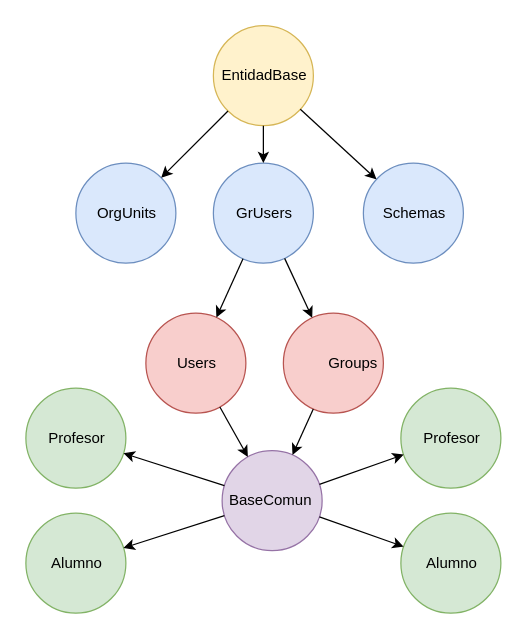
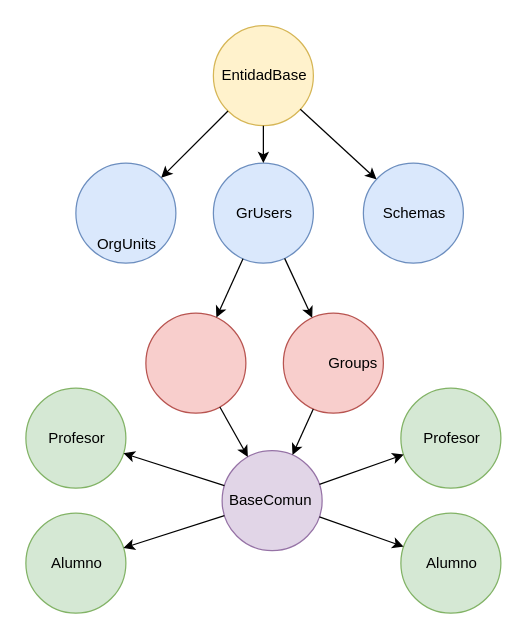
  <mxCell id="0" />
  <mxCell id="1" parent="0" />
  <mxCell id="2" value="" style="ellipse;whiteSpace=wrap;html=1;aspect=fixed;fillColor=#fff2cc;strokeColor=#d6b656;" vertex="1" parent="1"><mxGeometry x="170" y="20" width="80" height="80" as="geometry" /></mxCell>
  <mxCell id="3" value="EntidadBase" style="text;html=1;strokeColor=none;fillColor=none;align=center;verticalAlign=middle;whiteSpace=wrap;rounded=0;" vertex="1" parent="1"><mxGeometry x="191" y="50" width="40" height="20" as="geometry" /></mxCell>
  <mxCell id="4" value="" style="ellipse;whiteSpace=wrap;html=1;aspect=fixed;fillColor=#dae8fc;strokeColor=#6c8ebf;" vertex="1" parent="1"><mxGeometry x="60" y="130" width="80" height="80" as="geometry" /></mxCell>
- <mxCell id="5" value="OrgUnits" style="text;html=1;strokeColor=none;fillColor=none;align=center;verticalAlign=middle;whiteSpace=wrap;rounded=0;" vertex="1" parent="1"><mxGeometry x="81" y="160" width="40" height="20" as="geometry" /></mxCell>
+ <mxCell id="5" value="OrgUnits" style="text;html=1;strokeColor=none;fillColor=none;align=center;verticalAlign=middle;whiteSpace=wrap;rounded=0;" vertex="1" parent="1"><mxGeometry x="81" y="185" width="40" height="20" as="geometry" /></mxCell>
  <mxCell id="6" value="" style="ellipse;whiteSpace=wrap;html=1;aspect=fixed;fillColor=#dae8fc;strokeColor=#6c8ebf;" vertex="1" parent="1"><mxGeometry x="170" y="130" width="80" height="80" as="geometry" /></mxCell>
  <mxCell id="7" value="GrUsers" style="text;html=1;strokeColor=none;fillColor=none;align=center;verticalAlign=middle;whiteSpace=wrap;rounded=0;" vertex="1" parent="1"><mxGeometry x="191" y="160" width="40" height="20" as="geometry" /></mxCell>
  <mxCell id="8" value="" style="ellipse;whiteSpace=wrap;html=1;aspect=fixed;fillColor=#dae8fc;strokeColor=#6c8ebf;" vertex="1" parent="1"><mxGeometry x="290" y="130" width="80" height="80" as="geometry" /></mxCell>
  <mxCell id="9" value="Schemas" style="text;html=1;strokeColor=none;fillColor=none;align=center;verticalAlign=middle;whiteSpace=wrap;rounded=0;" vertex="1" parent="1"><mxGeometry x="311" y="160" width="40" height="20" as="geometry" /></mxCell>
  <mxCell id="10" value="" style="ellipse;whiteSpace=wrap;html=1;aspect=fixed;fillColor=#f8cecc;strokeColor=#b85450;" vertex="1" parent="1"><mxGeometry x="116" y="250" width="80" height="80" as="geometry" /></mxCell>
- <mxCell id="11" value="Users" style="text;html=1;strokeColor=none;fillColor=none;align=center;verticalAlign=middle;whiteSpace=wrap;rounded=0;" vertex="1" parent="1"><mxGeometry x="137" y="280" width="40" height="20" as="geometry" /></mxCell>
  <mxCell id="12" value="" style="ellipse;whiteSpace=wrap;html=1;aspect=fixed;fillColor=#f8cecc;strokeColor=#b85450;" vertex="1" parent="1"><mxGeometry x="226" y="250" width="80" height="80" as="geometry" /></mxCell>
  <mxCell id="13" value="Groups" style="text;html=1;strokeColor=none;fillColor=none;align=center;verticalAlign=middle;whiteSpace=wrap;rounded=0;" vertex="1" parent="1"><mxGeometry x="262" y="280" width="40" height="20" as="geometry" /></mxCell>
  <mxCell id="14" value="" style="endArrow=classic;html=1;" edge="1" parent="1" source="2" target="4"><mxGeometry width="50" height="50" relative="1" as="geometry"><mxPoint x="280" y="280" as="sourcePoint" /><mxPoint x="330" y="230" as="targetPoint" /></mxGeometry></mxCell>
  <mxCell id="15" value="" style="endArrow=classic;html=1;" edge="1" parent="1" source="2" target="6"><mxGeometry width="50" height="50" relative="1" as="geometry"><mxPoint x="191.716" y="98.284" as="sourcePoint" /><mxPoint x="138.284" y="151.716" as="targetPoint" /></mxGeometry></mxCell>
  <mxCell id="16" value="" style="endArrow=classic;html=1;" edge="1" parent="1" source="2" target="8"><mxGeometry width="50" height="50" relative="1" as="geometry"><mxPoint x="220" y="110" as="sourcePoint" /><mxPoint x="220" y="140" as="targetPoint" /></mxGeometry></mxCell>
  <mxCell id="17" value="" style="endArrow=classic;html=1;" edge="1" parent="1" source="6" target="10"><mxGeometry width="50" height="50" relative="1" as="geometry"><mxPoint x="191.716" y="98.284" as="sourcePoint" /><mxPoint x="138.284" y="151.716" as="targetPoint" /></mxGeometry></mxCell>
  <mxCell id="18" value="" style="endArrow=classic;html=1;" edge="1" parent="1" source="6" target="12"><mxGeometry width="50" height="50" relative="1" as="geometry"><mxPoint x="203.714" y="216.534" as="sourcePoint" /><mxPoint x="182.415" y="263.523" as="targetPoint" /></mxGeometry></mxCell>
  <mxCell id="19" value="" style="ellipse;whiteSpace=wrap;html=1;aspect=fixed;fillColor=#e1d5e7;strokeColor=#9673a6;" vertex="1" parent="1"><mxGeometry x="177" y="360" width="80" height="80" as="geometry" /></mxCell>
  <mxCell id="20" value="BaseComun" style="text;html=1;strokeColor=none;fillColor=none;align=center;verticalAlign=middle;whiteSpace=wrap;rounded=0;" vertex="1" parent="1"><mxGeometry x="196" y="390" width="40" height="20" as="geometry" /></mxCell>
  <mxCell id="21" value="" style="ellipse;whiteSpace=wrap;html=1;aspect=fixed;fillColor=#d5e8d4;strokeColor=#82b366;" vertex="1" parent="1"><mxGeometry x="20" y="410" width="80" height="80" as="geometry" /></mxCell>
  <mxCell id="22" value="Alumno" style="text;html=1;strokeColor=none;fillColor=none;align=center;verticalAlign=middle;whiteSpace=wrap;rounded=0;" vertex="1" parent="1"><mxGeometry x="41" y="440" width="40" height="20" as="geometry" /></mxCell>
  <mxCell id="23" value="" style="ellipse;whiteSpace=wrap;html=1;aspect=fixed;fillColor=#d5e8d4;strokeColor=#82b366;" vertex="1" parent="1"><mxGeometry x="20" y="310" width="80" height="80" as="geometry" /></mxCell>
  <mxCell id="24" value="Profesor" style="text;html=1;strokeColor=none;fillColor=none;align=center;verticalAlign=middle;whiteSpace=wrap;rounded=0;" vertex="1" parent="1"><mxGeometry x="41" y="340" width="40" height="20" as="geometry" /></mxCell>
  <mxCell id="25" value="" style="endArrow=classic;html=1;" edge="1" parent="1" source="10" target="19"><mxGeometry width="50" height="50" relative="1" as="geometry"><mxPoint x="60" y="380" as="sourcePoint" /><mxPoint x="182.415" y="263.523" as="targetPoint" /></mxGeometry></mxCell>
  <mxCell id="26" value="" style="endArrow=classic;html=1;" edge="1" parent="1" source="12" target="19"><mxGeometry width="50" height="50" relative="1" as="geometry"><mxPoint x="213.714" y="226.534" as="sourcePoint" /><mxPoint x="192.415" y="273.523" as="targetPoint" /></mxGeometry></mxCell>
  <mxCell id="27" value="" style="endArrow=classic;html=1;" edge="1" parent="1" source="19" target="23"><mxGeometry width="50" height="50" relative="1" as="geometry"><mxPoint x="240" y="540" as="sourcePoint" /><mxPoint x="290" y="490" as="targetPoint" /></mxGeometry></mxCell>
  <mxCell id="28" value="" style="endArrow=classic;html=1;" edge="1" parent="1" source="19" target="21"><mxGeometry width="50" height="50" relative="1" as="geometry"><mxPoint x="188.832" y="398.032" as="sourcePoint" /><mxPoint x="108.114" y="372.138" as="targetPoint" /></mxGeometry></mxCell>
  <mxCell id="29" value="" style="ellipse;whiteSpace=wrap;html=1;aspect=fixed;fillColor=#d5e8d4;strokeColor=#82b366;" vertex="1" parent="1"><mxGeometry x="320" y="410" width="80" height="80" as="geometry" /></mxCell>
  <mxCell id="30" value="Alumno" style="text;html=1;strokeColor=none;fillColor=none;align=center;verticalAlign=middle;whiteSpace=wrap;rounded=0;" vertex="1" parent="1"><mxGeometry x="341" y="440" width="40" height="20" as="geometry" /></mxCell>
  <mxCell id="31" value="" style="ellipse;whiteSpace=wrap;html=1;aspect=fixed;fillColor=#d5e8d4;strokeColor=#82b366;" vertex="1" parent="1"><mxGeometry x="320" y="310" width="80" height="80" as="geometry" /></mxCell>
  <mxCell id="32" value="Profesor" style="text;html=1;strokeColor=none;fillColor=none;align=center;verticalAlign=middle;whiteSpace=wrap;rounded=0;" vertex="1" parent="1"><mxGeometry x="341" y="340" width="40" height="20" as="geometry" /></mxCell>
  <mxCell id="33" value="" style="endArrow=classic;html=1;" edge="1" parent="1" target="31" source="19"><mxGeometry width="50" height="50" relative="1" as="geometry"><mxPoint x="478.832" y="388.032" as="sourcePoint" /><mxPoint x="590" y="490" as="targetPoint" /></mxGeometry></mxCell>
  <mxCell id="34" value="" style="endArrow=classic;html=1;" edge="1" parent="1" target="29" source="19"><mxGeometry width="50" height="50" relative="1" as="geometry"><mxPoint x="478.832" y="411.968" as="sourcePoint" /><mxPoint x="408.114" y="372.138" as="targetPoint" /></mxGeometry></mxCell>
